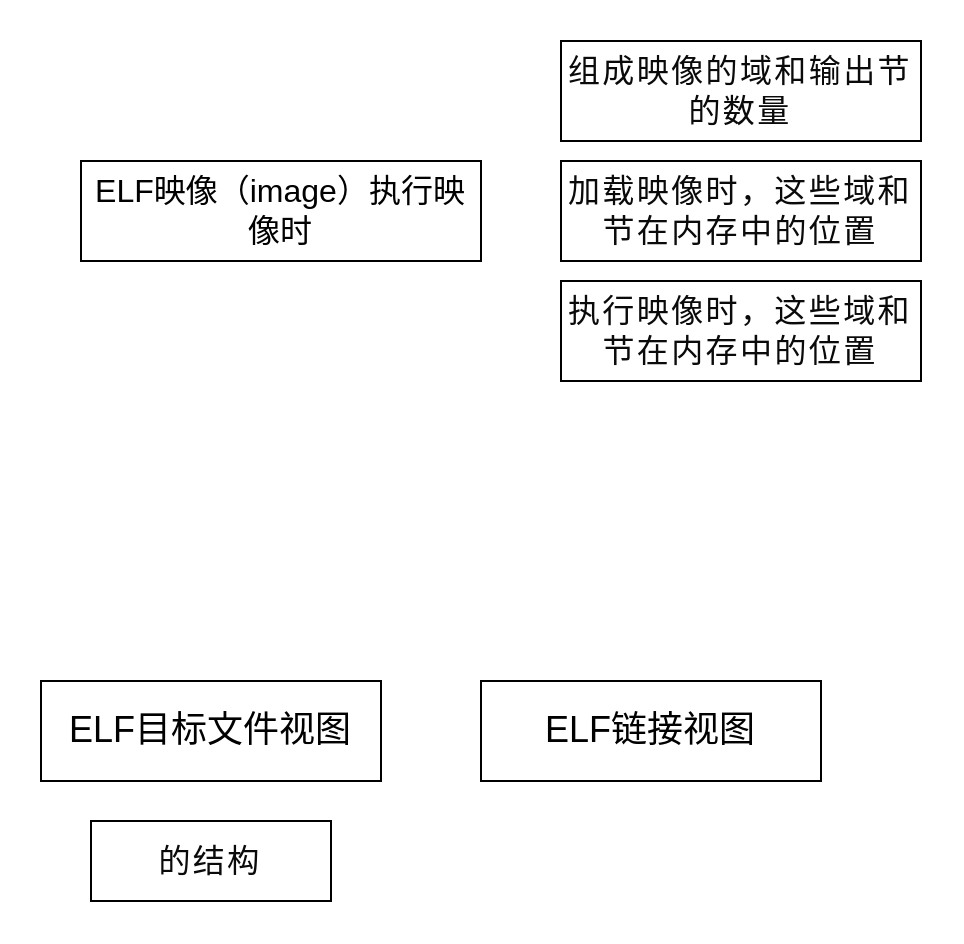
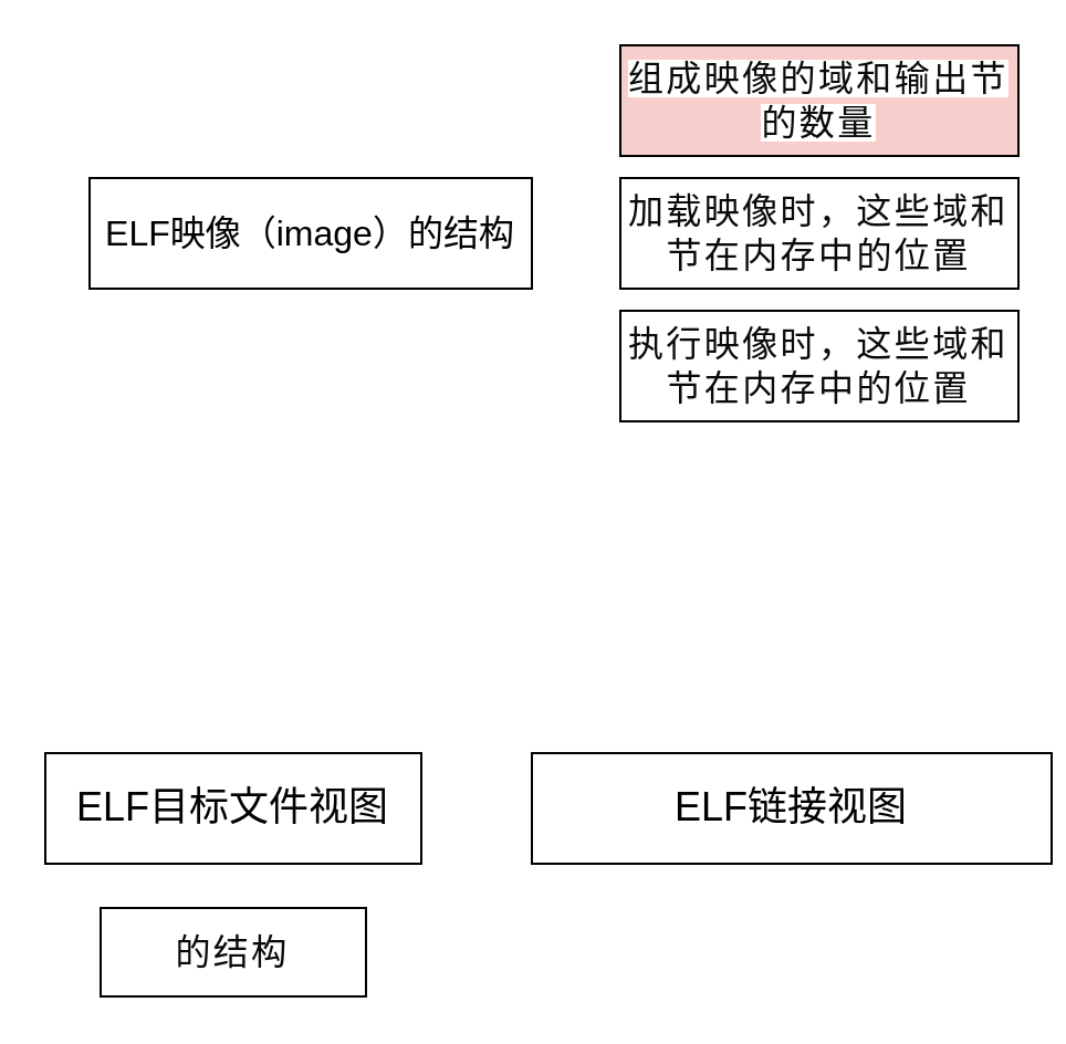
  <mxCell id="0" />
  <mxCell id="1" parent="0" />
- <mxCell id="2" value="&lt;font style=&quot;font-size: 16px;&quot;&gt;ELF映像（image）执行映像时&lt;/font&gt;" style="rounded=0;whiteSpace=wrap;html=1;" vertex="1" parent="1"><mxGeometry x="40" y="80" width="200" height="50" as="geometry" /></mxCell>
+ <mxCell id="2" value="&lt;font style=&quot;font-size: 16px;&quot;&gt;ELF映像（image）的结构&lt;/font&gt;" style="rounded=0;whiteSpace=wrap;html=1;" vertex="1" parent="1"><mxGeometry x="40" y="80" width="200" height="50" as="geometry" /></mxCell>
  <mxCell id="3" value="&lt;span style=&quot;color: rgb(10, 10, 10); font-family: Tahoma, Geneva, sans-serif; font-size: 16px; letter-spacing: 1.2px; text-align: left; background-color: rgb(255, 255, 255);&quot;&gt;执行映像时，这些域和节在内存中的位置&lt;/span&gt;" style="rounded=0;whiteSpace=wrap;html=1;" vertex="1" parent="1"><mxGeometry x="280" y="140" width="180" height="50" as="geometry" /></mxCell>
  <mxCell id="4" value="&lt;span style=&quot;color: rgb(10, 10, 10); font-family: Tahoma, Geneva, sans-serif; font-size: 16px; letter-spacing: 1.2px; text-align: left; background-color: rgb(255, 255, 255);&quot;&gt;加载映像时，这些域和节在内存中的位置&lt;/span&gt;" style="rounded=0;whiteSpace=wrap;html=1;" vertex="1" parent="1"><mxGeometry x="280" y="80" width="180" height="50" as="geometry" /></mxCell>
- <mxCell id="5" value="&lt;span style=&quot;color: rgb(10, 10, 10); font-family: Tahoma, Geneva, sans-serif; font-size: 16px; letter-spacing: 1.2px; text-align: left; background-color: rgb(255, 255, 255);&quot;&gt;组成映像的域和输出节的数量&lt;/span&gt;" style="rounded=0;whiteSpace=wrap;html=1;" vertex="1" parent="1"><mxGeometry x="280" y="20" width="180" height="50" as="geometry" /></mxCell>
+ <mxCell id="5" value="&lt;span style=&quot;color: rgb(10, 10, 10); font-family: Tahoma, Geneva, sans-serif; font-size: 16px; letter-spacing: 1.2px; text-align: left; background-color: rgb(255, 255, 255);&quot;&gt;组成映像的域和输出节的数量&lt;/span&gt;" style="rounded=0;whiteSpace=wrap;html=1;fillColor=#f8cecc;" vertex="1" parent="1"><mxGeometry x="280" y="20" width="180" height="50" as="geometry" /></mxCell>
  <mxCell id="6" value="&lt;font style=&quot;font-size: 18px;&quot;&gt;ELF目标文件视图&lt;/font&gt;" style="rounded=0;whiteSpace=wrap;html=1;" vertex="1" parent="1"><mxGeometry x="20" y="340" width="170" height="50" as="geometry" /></mxCell>
  <mxCell id="7" value="&lt;span style=&quot;color: rgb(10, 10, 10); font-family: Tahoma, Geneva, sans-serif; font-size: 16px; letter-spacing: 1.2px; text-align: start; background-color: rgb(255, 255, 255);&quot;&gt;的结构&lt;/span&gt;" style="whiteSpace=wrap;html=1;" vertex="1" parent="1"><mxGeometry x="45" y="410" width="120" height="40" as="geometry" /></mxCell>
- <mxCell id="8" value="&lt;font style=&quot;font-size: 18px;&quot;&gt;ELF链接视图&lt;/font&gt;" style="rounded=0;whiteSpace=wrap;html=1;" vertex="1" parent="1"><mxGeometry x="240" y="340" width="170" height="50" as="geometry" /></mxCell>
+ <mxCell id="8" value="&lt;font style=&quot;font-size: 18px;&quot;&gt;ELF链接视图&lt;/font&gt;" style="rounded=0;whiteSpace=wrap;html=1;" vertex="1" parent="1"><mxGeometry x="240" y="340" width="235" height="50" as="geometry" /></mxCell>
